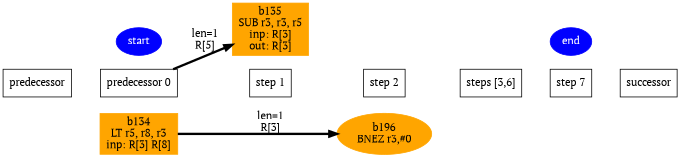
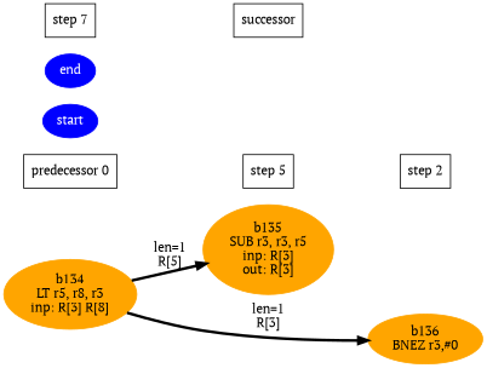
  digraph {
    fontname="PT Serif"
    rankdir=LR
    node [fontname="PT Serif" shape=box]
    edge [fontname="PT Serif" weight=9000 style=invis]
-   n1 [color=orange fontcolor=black label="b134\nLT r5, r8, r3\ninp: R[3] R[8]" style=filled]
+   n1 [color=orange fontcolor=black label="b134\nLT r5, r8, r3\ninp: R[3] R[8]" style=filled shape=""]
    n2 [label="predecessor 0"]
-   n3 [color=orange fontcolor=black label="b135\nSUB r3, r3, r5\ninp: R[3]\nout: R[3]" style=filled]
-   n4 [label="step 1"]
-   n5 [color=orange fontcolor=black label="b196\nBNEZ r3,#0" style=filled shape=""]
+   n3 [color=orange fontcolor=black label="b135\nSUB r3, r3, r5\ninp: R[3]\nout: R[3]" style=filled shape=""]
+   n4 [label="step 5"]
+   n5 [color=orange fontcolor=black label="b136\nBNEZ r3,#0" style=filled shape=""]
    n6 [label="step 2"]
    n7 [color=blue fontcolor=white label=start style=filled shape=""]
    n8 [color=blue fontcolor=white label=end style=filled shape=""]
    n9 [label="step 7"]
-   n10 [label="steps [3,6]"]
    n11 [label=successor]
-   n12 [label=predecessor]
    subgraph sub_1 {
      rank=same
      n1
      n2
    }
    subgraph sub_2 {
      rank=same
      n3
      n4
    }
    subgraph sub_3 {
      rank=same
      n5
      n6
    }
    subgraph sub_4 {
      rank=same
      n2
      n7
    }
    subgraph sub_5 {
      rank=same
      n8
      n9
    }
-   n2 -> n3 [color=black fontcolor=black label="len=1\nR[5]" penwidth=3 weight=1000 style=""]
+   n1 -> n3 [color=black fontcolor=black label="len=1\nR[5]" penwidth=3 weight=1000 style=""]
    n1 -> n5 [color=black fontcolor=black label="len=1\nR[3]" penwidth=3 weight=1000 style=""]
    n2 -> n4
    n4 -> n6
-   n6 -> n10
    n9 -> n11
-   n10 -> n9
-   n12 -> n2
  }
